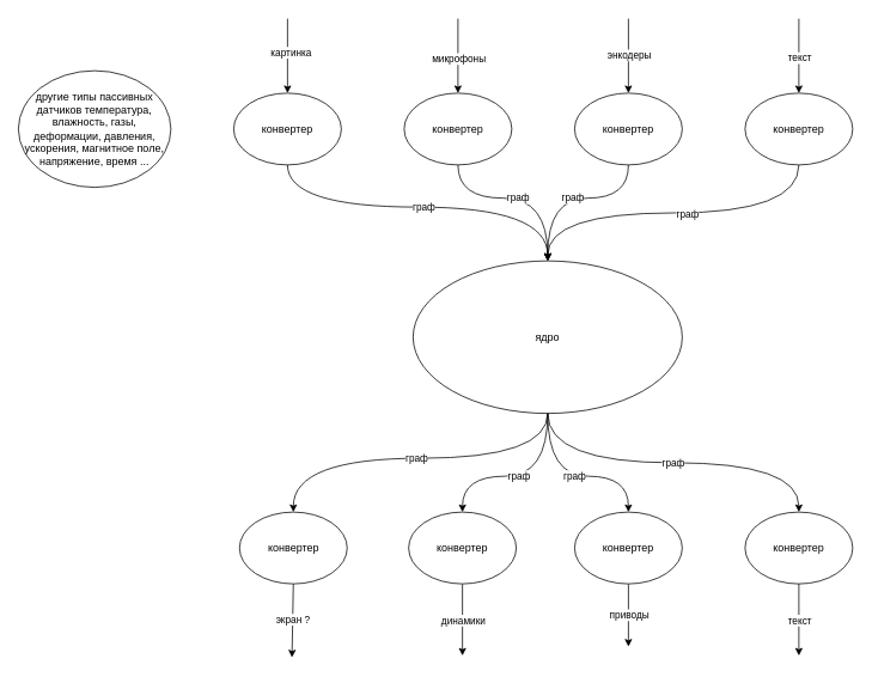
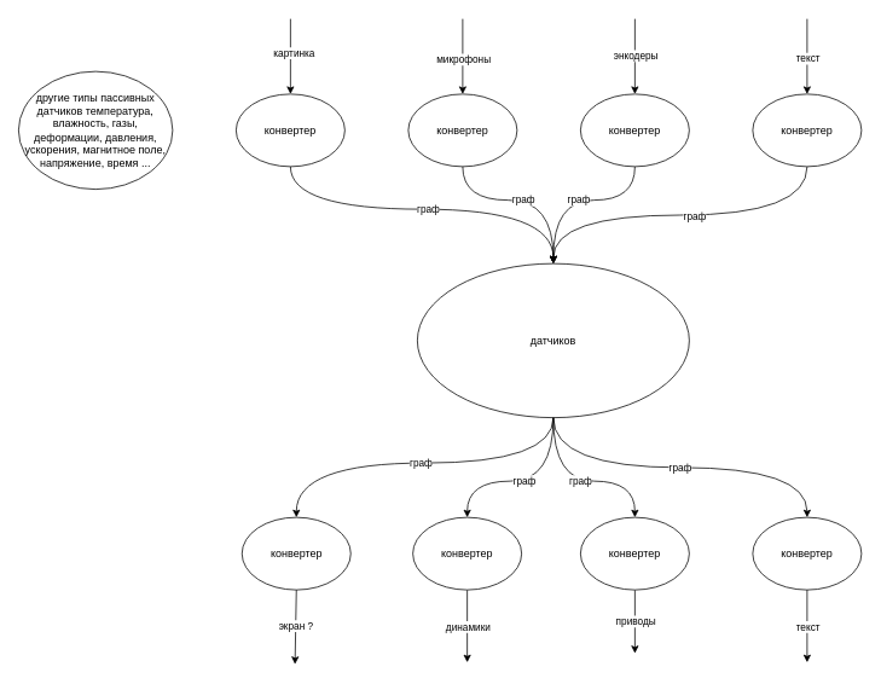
  <mxCell id="0" />
  <mxCell id="1" parent="0" />
  <mxCell id="2" value="граф" style="edgeStyle=orthogonalEdgeStyle;rounded=0;orthogonalLoop=1;jettySize=auto;html=1;exitX=0.5;exitY=1;exitDx=0;exitDy=0;entryX=0.5;entryY=0;entryDx=0;entryDy=0;curved=1;" edge="1" parent="1" source="3" target="34"><mxGeometry relative="1" as="geometry" /></mxCell>
- <mxCell id="3" value="ядро" style="ellipse;whiteSpace=wrap;html=1;" vertex="1" parent="1"><mxGeometry x="460" y="290" width="300" height="170" as="geometry" /></mxCell>
+ <mxCell id="3" value="датчиков" style="ellipse;whiteSpace=wrap;html=1;" vertex="1" parent="1"><mxGeometry x="460" y="290" width="300" height="170" as="geometry" /></mxCell>
  <mxCell id="4" value="конвертер" style="ellipse;whiteSpace=wrap;html=1;" vertex="1" parent="1"><mxGeometry x="260" y="103" width="120" height="80" as="geometry" /></mxCell>
  <mxCell id="5" value="" style="endArrow=classic;html=1;rounded=0;entryX=0.5;entryY=0;entryDx=0;entryDy=0;" edge="1" parent="1" target="4"><mxGeometry width="50" height="50" relative="1" as="geometry"><mxPoint x="320" y="20" as="sourcePoint" /><mxPoint x="290" y="330" as="targetPoint" /></mxGeometry></mxCell>
  <mxCell id="6" value="картинка" style="edgeLabel;html=1;align=center;verticalAlign=middle;resizable=0;points=[];" vertex="1" connectable="0" parent="5"><mxGeometry x="-0.275" y="3" relative="1" as="geometry"><mxPoint y="7" as="offset" /></mxGeometry></mxCell>
  <mxCell id="7" value="граф" style="endArrow=classic;html=1;rounded=0;entryX=0.5;entryY=0;entryDx=0;entryDy=0;exitX=0.5;exitY=1;exitDx=0;exitDy=0;startArrow=none;startFill=0;edgeStyle=orthogonalEdgeStyle;curved=1;" edge="1" parent="1" source="4" target="3"><mxGeometry width="50" height="50" relative="1" as="geometry"><mxPoint x="-100" y="330" as="sourcePoint" /><mxPoint x="98" y="288" as="targetPoint" /><Array as="points"><mxPoint x="320" y="230" /><mxPoint x="610" y="230" /></Array></mxGeometry></mxCell>
  <mxCell id="8" value="конвертер" style="ellipse;whiteSpace=wrap;html=1;" vertex="1" parent="1"><mxGeometry x="450" y="103" width="120" height="80" as="geometry" /></mxCell>
  <mxCell id="9" value="граф" style="endArrow=classic;html=1;rounded=0;entryX=0.5;entryY=0;entryDx=0;entryDy=0;exitX=0.5;exitY=1;exitDx=0;exitDy=0;startArrow=none;startFill=0;edgeStyle=orthogonalEdgeStyle;curved=1;" edge="1" parent="1" source="8" target="3"><mxGeometry width="50" height="50" relative="1" as="geometry"><mxPoint x="190" y="270" as="sourcePoint" /><mxPoint x="464" y="375" as="targetPoint" /><Array as="points"><mxPoint x="510" y="220" /><mxPoint x="610" y="220" /></Array></mxGeometry></mxCell>
  <mxCell id="10" value="конвертер" style="ellipse;whiteSpace=wrap;html=1;" vertex="1" parent="1"><mxGeometry x="640" y="103" width="120" height="80" as="geometry" /></mxCell>
  <mxCell id="11" value="граф" style="endArrow=classic;html=1;rounded=0;exitX=0.5;exitY=1;exitDx=0;exitDy=0;startArrow=none;startFill=0;edgeStyle=orthogonalEdgeStyle;curved=1;entryX=0.5;entryY=0;entryDx=0;entryDy=0;" edge="1" parent="1" source="10" target="3"><mxGeometry width="50" height="50" relative="1" as="geometry"><mxPoint x="280" y="435" as="sourcePoint" /><mxPoint x="420" y="435" as="targetPoint" /><Array as="points"><mxPoint x="700" y="220" /><mxPoint x="610" y="220" /></Array></mxGeometry></mxCell>
  <mxCell id="12" value="" style="endArrow=classic;html=1;rounded=0;entryX=0.5;entryY=0;entryDx=0;entryDy=0;startArrow=none;startFill=0;" edge="1" parent="1" target="10"><mxGeometry width="50" height="50" relative="1" as="geometry"><mxPoint x="700" y="20" as="sourcePoint" /><mxPoint x="68" y="548" as="targetPoint" /></mxGeometry></mxCell>
  <mxCell id="13" value="энкодеры" style="edgeLabel;html=1;align=center;verticalAlign=middle;resizable=0;points=[];" vertex="1" connectable="0" parent="12"><mxGeometry x="-0.275" y="3" relative="1" as="geometry"><mxPoint x="-3" y="10" as="offset" /></mxGeometry></mxCell>
  <mxCell id="14" value="" style="endArrow=none;html=1;rounded=0;entryX=0.5;entryY=1;entryDx=0;entryDy=0;startArrow=classic;startFill=1;endFill=0;" edge="1" parent="1" target="21"><mxGeometry width="50" height="50" relative="1" as="geometry"><mxPoint x="700" y="720" as="sourcePoint" /><mxPoint x="35" y="580" as="targetPoint" /></mxGeometry></mxCell>
  <mxCell id="15" value="приводы" style="edgeLabel;html=1;align=center;verticalAlign=middle;resizable=0;points=[];" vertex="1" connectable="0" parent="14"><mxGeometry x="-0.275" y="3" relative="1" as="geometry"><mxPoint x="3" y="-11" as="offset" /></mxGeometry></mxCell>
  <mxCell id="16" value="" style="endArrow=classic;html=1;rounded=0;entryX=0.5;entryY=0;entryDx=0;entryDy=0;startArrow=none;startFill=0;" edge="1" parent="1" target="8"><mxGeometry width="50" height="50" relative="1" as="geometry"><mxPoint x="510" y="20" as="sourcePoint" /><mxPoint x="138" y="382" as="targetPoint" /></mxGeometry></mxCell>
  <mxCell id="17" value="микрофоны" style="edgeLabel;html=1;align=center;verticalAlign=middle;resizable=0;points=[];" vertex="1" connectable="0" parent="16"><mxGeometry x="-0.275" y="3" relative="1" as="geometry"><mxPoint x="-3" y="14" as="offset" /></mxGeometry></mxCell>
  <mxCell id="18" value="" style="endArrow=none;html=1;rounded=0;entryX=0.5;entryY=1;entryDx=0;entryDy=0;startArrow=classic;startFill=1;endFill=0;" edge="1" parent="1" target="23"><mxGeometry width="50" height="50" relative="1" as="geometry"><mxPoint x="515" y="730" as="sourcePoint" /><mxPoint x="53" y="424" as="targetPoint" /></mxGeometry></mxCell>
  <mxCell id="19" value="динамики" style="edgeLabel;html=1;align=center;verticalAlign=middle;resizable=0;points=[];" vertex="1" connectable="0" parent="18"><mxGeometry x="-0.275" y="3" relative="1" as="geometry"><mxPoint x="3" y="-11" as="offset" /></mxGeometry></mxCell>
  <mxCell id="20" value="другие типы пассивных датчиков температура, влажность, газы, деформации, давления, ускорения, магнитное поле, напряжение, время ..." style="ellipse;whiteSpace=wrap;html=1;" vertex="1" parent="1"><mxGeometry x="20" y="78" width="170" height="130" as="geometry" /></mxCell>
  <mxCell id="21" value="конвертер" style="ellipse;whiteSpace=wrap;html=1;" vertex="1" parent="1"><mxGeometry x="640" y="570" width="120" height="80" as="geometry" /></mxCell>
  <mxCell id="22" value="граф" style="endArrow=none;html=1;rounded=0;entryX=0.5;entryY=1;entryDx=0;entryDy=0;exitX=0.5;exitY=0;exitDx=0;exitDy=0;startArrow=classic;startFill=1;endFill=0;edgeStyle=orthogonalEdgeStyle;curved=1;" edge="1" parent="1" source="21" target="3"><mxGeometry width="50" height="50" relative="1" as="geometry"><mxPoint x="330" y="655" as="sourcePoint" /><mxPoint x="504" y="600" as="targetPoint" /><Array as="points"><mxPoint x="700" y="530" /><mxPoint x="610" y="530" /></Array></mxGeometry></mxCell>
  <mxCell id="23" value="конвертер" style="ellipse;whiteSpace=wrap;html=1;" vertex="1" parent="1"><mxGeometry x="455" y="570" width="120" height="80" as="geometry" /></mxCell>
  <mxCell id="24" value="граф" style="endArrow=none;html=1;rounded=0;entryX=0.5;entryY=1;entryDx=0;entryDy=0;exitX=0.5;exitY=0;exitDx=0;exitDy=0;startArrow=classic;startFill=1;endFill=0;edgeStyle=orthogonalEdgeStyle;curved=1;" edge="1" parent="1" source="23" target="3"><mxGeometry width="50" height="50" relative="1" as="geometry"><mxPoint x="290" y="390" as="sourcePoint" /><mxPoint x="440" y="555" as="targetPoint" /><Array as="points"><mxPoint x="515" y="530" /><mxPoint x="610" y="530" /></Array></mxGeometry></mxCell>
  <mxCell id="25" value="конвертер" style="ellipse;whiteSpace=wrap;html=1;" vertex="1" parent="1"><mxGeometry x="266.5" y="570" width="120" height="80" as="geometry" /></mxCell>
  <mxCell id="26" value="" style="endArrow=none;html=1;rounded=0;entryX=0.5;entryY=1;entryDx=0;entryDy=0;startArrow=classic;startFill=1;endFill=0;" edge="1" parent="1" target="25"><mxGeometry width="50" height="50" relative="1" as="geometry"><mxPoint x="325" y="732" as="sourcePoint" /><mxPoint x="85" y="210" as="targetPoint" /></mxGeometry></mxCell>
  <mxCell id="27" value="экран ?" style="edgeLabel;html=1;align=center;verticalAlign=middle;resizable=0;points=[];" vertex="1" connectable="0" parent="26"><mxGeometry x="-0.275" y="3" relative="1" as="geometry"><mxPoint x="3" y="-12" as="offset" /></mxGeometry></mxCell>
  <mxCell id="28" value="граф" style="endArrow=none;html=1;rounded=0;startArrow=classic;startFill=1;entryX=0.5;entryY=1;entryDx=0;entryDy=0;endFill=0;edgeStyle=orthogonalEdgeStyle;curved=1;exitX=0.5;exitY=0;exitDx=0;exitDy=0;" edge="1" parent="1" source="25" target="3"><mxGeometry width="50" height="50" relative="1" as="geometry"><mxPoint x="327" y="550" as="sourcePoint" /><mxPoint x="514" y="325" as="targetPoint" /><Array as="points"><mxPoint x="327" y="510" /><mxPoint x="610" y="510" /></Array></mxGeometry></mxCell>
  <mxCell id="29" style="edgeStyle=orthogonalEdgeStyle;rounded=0;orthogonalLoop=1;jettySize=auto;html=1;exitX=0.5;exitY=1;exitDx=0;exitDy=0;entryX=0.5;entryY=0;entryDx=0;entryDy=0;curved=1;" edge="1" parent="1" source="31" target="3"><mxGeometry relative="1" as="geometry" /></mxCell>
  <mxCell id="30" value="граф" style="edgeLabel;html=1;align=center;verticalAlign=middle;resizable=0;points=[];" vertex="1" connectable="0" parent="29"><mxGeometry x="-0.079" y="1" relative="1" as="geometry"><mxPoint as="offset" /></mxGeometry></mxCell>
  <mxCell id="31" value="конвертер" style="ellipse;whiteSpace=wrap;html=1;" vertex="1" parent="1"><mxGeometry x="830" y="103" width="120" height="80" as="geometry" /></mxCell>
  <mxCell id="32" value="" style="endArrow=classic;html=1;rounded=0;entryX=0.5;entryY=0;entryDx=0;entryDy=0;startArrow=none;startFill=0;" edge="1" parent="1" target="31"><mxGeometry width="50" height="50" relative="1" as="geometry"><mxPoint x="890" y="20" as="sourcePoint" /><mxPoint x="879.5" y="98" as="targetPoint" /></mxGeometry></mxCell>
  <mxCell id="33" value="текст" style="edgeLabel;html=1;align=center;verticalAlign=middle;resizable=0;points=[];" vertex="1" connectable="0" parent="32"><mxGeometry x="-0.275" y="3" relative="1" as="geometry"><mxPoint x="-3" y="13" as="offset" /></mxGeometry></mxCell>
  <mxCell id="34" value="конвертер" style="ellipse;whiteSpace=wrap;html=1;" vertex="1" parent="1"><mxGeometry x="830" y="570" width="120" height="80" as="geometry" /></mxCell>
  <mxCell id="35" value="" style="endArrow=none;html=1;rounded=0;entryX=0.5;entryY=1;entryDx=0;entryDy=0;startArrow=classic;startFill=1;endFill=0;" edge="1" parent="1" target="34"><mxGeometry width="50" height="50" relative="1" as="geometry"><mxPoint x="890" y="730" as="sourcePoint" /><mxPoint x="870" y="690" as="targetPoint" /></mxGeometry></mxCell>
  <mxCell id="36" value="текст" style="edgeLabel;html=1;align=center;verticalAlign=middle;resizable=0;points=[];" vertex="1" connectable="0" parent="35"><mxGeometry x="-0.275" y="3" relative="1" as="geometry"><mxPoint x="3" y="-11" as="offset" /></mxGeometry></mxCell>
